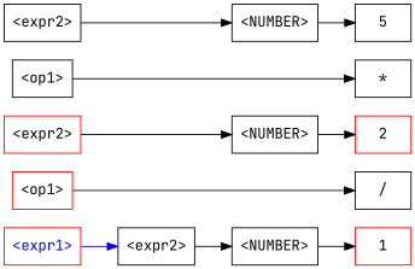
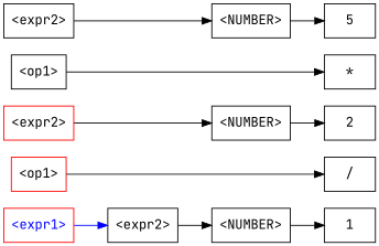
  digraph {
    fontname="JetBrains Mono"
    rankdir=LR
    node [fontname="JetBrains Mono" shape=box]
    edge [fontname="JetBrains Mono"]
    n1 [color=red fontcolor=blue label="<expr1>"]
    n2 [color=red label="<op1>"]
    n3 [color=red label="<expr2>"]
    n4 [label="<op1>"]
    n5 [label="<expr2>"]
    n6 [label="<NUMBER>"]
    n7 [label="<NUMBER>"]
    n8 [label="<NUMBER>"]
-   n9 [label=1 color=red]
+   n9 [label=1]
    n10 [label="/"]
-   n11 [label=2 color=red]
+   n11 [label=2]
    n12 [label="*"]
    n13 [label=5]
    n14 [label="<expr2>"]
    subgraph sub_1 {
      rank=same
      n1
      n2
      n3
      n4
      n5
    }
    subgraph sub_2 {
      rank=same
      n6
      n7
      n8
    }
    subgraph sub_3 {
      rank=same
      n9
      n10
      n11
      n12
      n13
    }
    n1 -> n14 [color=blue]
    n2 -> n10
    n3 -> n7
    n4 -> n12
    n5 -> n8
    n6 -> n9
    n7 -> n11
    n8 -> n13
    n14 -> n6
  }
